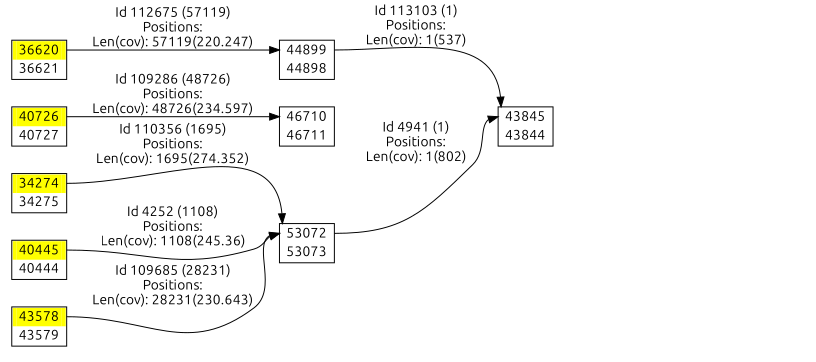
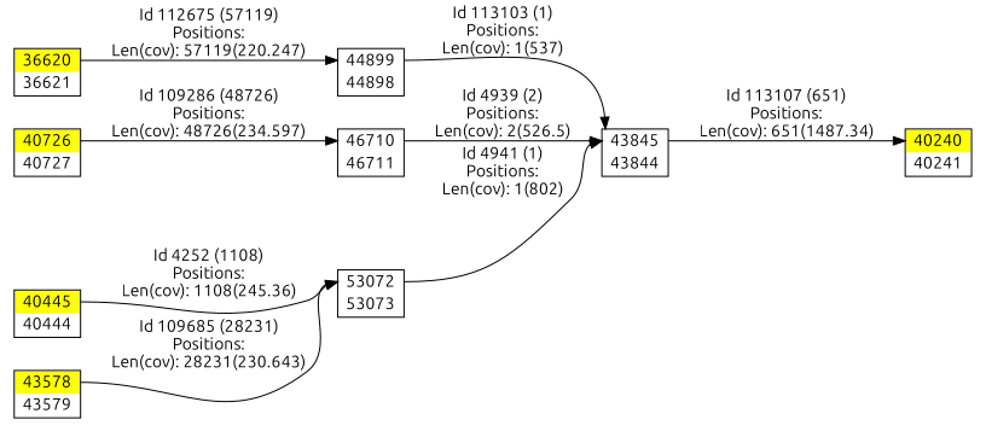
  digraph {
    fontname=Ubuntu
    rankdir=LR
    node [color=black fontname=Ubuntu penwidth=1.8 shape=plaintext]
    edge [color=black fontname=Ubuntu headport=port_53072_in]
-   n1 [label=<<TABLE BORDER="1" CELLSPACING="0" > <TR><TD BORDER="0" PORT = "port_34274_in" color="yellow" bgcolor="yellow" ></TD><TD BORDER="0" color="yellow" bgcolor="yellow" >34274</TD><TD BORDER="0" PORT = "port_34274_out" color="yellow" bgcolor="yellow" ></TD></TR> <TR><TD BORDER="0" PORT = "port_34275_out" color="white" bgcolor="white" ></TD><TD BORDER="0" color="white" bgcolor="white" >34275</TD><TD BORDER="0" PORT = "port_34275_in" color="white" bgcolor="white" ></TD></TR> </TABLE>>]
    n2 [label=<<TABLE BORDER="1" CELLSPACING="0" > <TR><TD BORDER="0" PORT = "port_53072_in" color="white" bgcolor="white" ></TD><TD BORDER="0" color="white" bgcolor="white" >53072</TD><TD BORDER="0" PORT = "port_53072_out" color="white" bgcolor="white" ></TD></TR> <TR><TD BORDER="0" PORT = "port_53073_out" color="white" bgcolor="white" ></TD><TD BORDER="0" color="white" bgcolor="white" >53073</TD><TD BORDER="0" PORT = "port_53073_in" color="white" bgcolor="white" ></TD></TR> </TABLE>>]
    n3 [label=<<TABLE BORDER="1" CELLSPACING="0" > <TR><TD BORDER="0" PORT = "port_43845_in" color="white" bgcolor="white" ></TD><TD BORDER="0" color="white" bgcolor="white" >43845</TD><TD BORDER="0" PORT = "port_43845_out" color="white" bgcolor="white" ></TD></TR> <TR><TD BORDER="0" PORT = "port_43844_out" color="white" bgcolor="white" ></TD><TD BORDER="0" color="white" bgcolor="white" >43844</TD><TD BORDER="0" PORT = "port_43844_in" color="white" bgcolor="white" ></TD></TR> </TABLE>>]
    n4 [label=<<TABLE BORDER="1" CELLSPACING="0" > <TR><TD BORDER="0" PORT = "port_36620_in" color="yellow" bgcolor="yellow" ></TD><TD BORDER="0" color="yellow" bgcolor="yellow" >36620</TD><TD BORDER="0" PORT = "port_36620_out" color="yellow" bgcolor="yellow" ></TD></TR> <TR><TD BORDER="0" PORT = "port_36621_out" color="white" bgcolor="white" ></TD><TD BORDER="0" color="white" bgcolor="white" >36621</TD><TD BORDER="0" PORT = "port_36621_in" color="white" bgcolor="white" ></TD></TR> </TABLE>>]
    n5 [label=<<TABLE BORDER="1" CELLSPACING="0" > <TR><TD BORDER="0" PORT = "port_44899_in" color="white" bgcolor="white" ></TD><TD BORDER="0" color="white" bgcolor="white" >44899</TD><TD BORDER="0" PORT = "port_44899_out" color="white" bgcolor="white" ></TD></TR> <TR><TD BORDER="0" PORT = "port_44898_out" color="white" bgcolor="white" ></TD><TD BORDER="0" color="white" bgcolor="white" >44898</TD><TD BORDER="0" PORT = "port_44898_in" color="white" bgcolor="white" ></TD></TR> </TABLE>>]
+   n6 [label=<<TABLE BORDER="1" CELLSPACING="0" > <TR><TD BORDER="0" PORT = "port_40240_in" color="yellow" bgcolor="yellow" ></TD><TD BORDER="0" color="yellow" bgcolor="yellow" >40240</TD><TD BORDER="0" PORT = "port_40240_out" color="yellow" bgcolor="yellow" ></TD></TR> <TR><TD BORDER="0" PORT = "port_40241_out" color="white" bgcolor="white" ></TD><TD BORDER="0" color="white" bgcolor="white" >40241</TD><TD BORDER="0" PORT = "port_40241_in" color="white" bgcolor="white" ></TD></TR> </TABLE>>]
    n7 [label=<<TABLE BORDER="1" CELLSPACING="0" > <TR><TD BORDER="0" PORT = "port_40445_in" color="yellow" bgcolor="yellow" ></TD><TD BORDER="0" color="yellow" bgcolor="yellow" >40445</TD><TD BORDER="0" PORT = "port_40445_out" color="yellow" bgcolor="yellow" ></TD></TR> <TR><TD BORDER="0" PORT = "port_40444_out" color="white" bgcolor="white" ></TD><TD BORDER="0" color="white" bgcolor="white" >40444</TD><TD BORDER="0" PORT = "port_40444_in" color="white" bgcolor="white" ></TD></TR> </TABLE>>]
    n8 [label=<<TABLE BORDER="1" CELLSPACING="0" > <TR><TD BORDER="0" PORT = "port_40726_in" color="yellow" bgcolor="yellow" ></TD><TD BORDER="0" color="yellow" bgcolor="yellow" >40726</TD><TD BORDER="0" PORT = "port_40726_out" color="yellow" bgcolor="yellow" ></TD></TR> <TR><TD BORDER="0" PORT = "port_40727_out" color="white" bgcolor="white" ></TD><TD BORDER="0" color="white" bgcolor="white" >40727</TD><TD BORDER="0" PORT = "port_40727_in" color="white" bgcolor="white" ></TD></TR> </TABLE>>]
    n9 [label=<<TABLE BORDER="1" CELLSPACING="0" > <TR><TD BORDER="0" PORT = "port_46710_in" color="white" bgcolor="white" ></TD><TD BORDER="0" color="white" bgcolor="white" >46710</TD><TD BORDER="0" PORT = "port_46710_out" color="white" bgcolor="white" ></TD></TR> <TR><TD BORDER="0" PORT = "port_46711_out" color="white" bgcolor="white" ></TD><TD BORDER="0" color="white" bgcolor="white" >46711</TD><TD BORDER="0" PORT = "port_46711_in" color="white" bgcolor="white" ></TD></TR> </TABLE>>]
    n10 [label=<<TABLE BORDER="1" CELLSPACING="0" > <TR><TD BORDER="0" PORT = "port_43578_in" color="yellow" bgcolor="yellow" ></TD><TD BORDER="0" color="yellow" bgcolor="yellow" >43578</TD><TD BORDER="0" PORT = "port_43578_out" color="yellow" bgcolor="yellow" ></TD></TR> <TR><TD BORDER="0" PORT = "port_43579_out" color="white" bgcolor="white" ></TD><TD BORDER="0" color="white" bgcolor="white" >43579</TD><TD BORDER="0" PORT = "port_43579_in" color="white" bgcolor="white" ></TD></TR> </TABLE>>]
-   n1 -> n2 [label="Id 110356 (1695)\nPositions:\nLen(cov): 1695(274.352)" tailport=port_34274_out]
    n2 -> n3 [headport=port_43845_in label="Id 4941 (1)\nPositions:\nLen(cov): 1(802)" tailport=port_53072_out]
+   n3 -> n6 [headport=port_40240_in label="Id 113107 (651)\nPositions:\nLen(cov): 651(1487.34)" tailport=port_43845_out]
    n4 -> n5 [headport=port_44899_in label="Id 112675 (57119)\nPositions:\nLen(cov): 57119(220.247)" tailport=port_36620_out]
    n5 -> n3 [headport=port_43845_in label="Id 113103 (1)\nPositions:\nLen(cov): 1(537)" tailport=port_44899_out]
    n7 -> n2 [label="Id 4252 (1108)\nPositions:\nLen(cov): 1108(245.36)" tailport=port_40445_out]
    n8 -> n9 [headport=port_46710_in label="Id 109286 (48726)\nPositions:\nLen(cov): 48726(234.597)" tailport=port_40726_out]
+   n9 -> n3 [headport=port_43845_in label="Id 4939 (2)\nPositions:\nLen(cov): 2(526.5)" tailport=port_46710_out]
    n10 -> n2 [label="Id 109685 (28231)\nPositions:\nLen(cov): 28231(230.643)" tailport=port_43578_out]
  }
